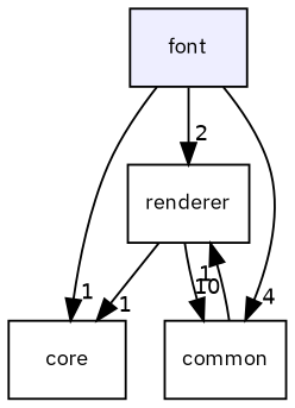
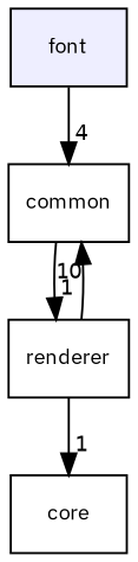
  digraph {
    compound=true
    fontname="IBM Plex Sans"
    node [fontname="IBM Plex Sans" fontsize=10 shape=box]
    edge [fontname="IBM Plex Sans" headlabel=1 labeldistance=1.5 labelfontname=Helvetica labelfontsize=10]
    n1 [fillcolor="#eeeeff" label=font pencolor=black style=filled]
    n2 [label=core]
    n3 [label=renderer]
    n4 [label=common]
-   n1 -> n2
-   n1 -> n3 [headlabel=2]
    n1 -> n4 [headlabel=4]
    n3 -> n2
    n3 -> n4 [headlabel=10]
    n4 -> n3
  }
